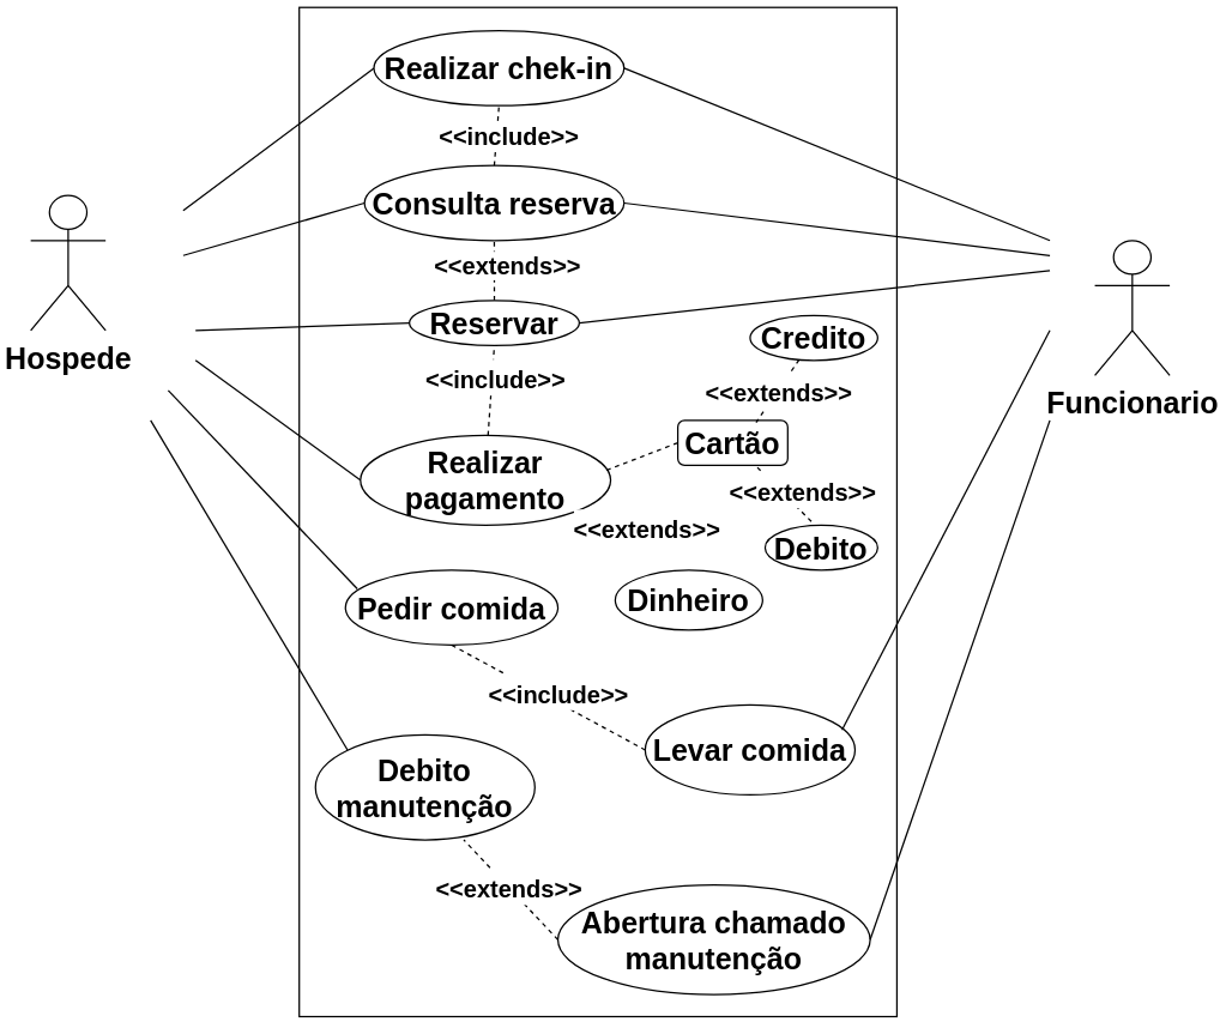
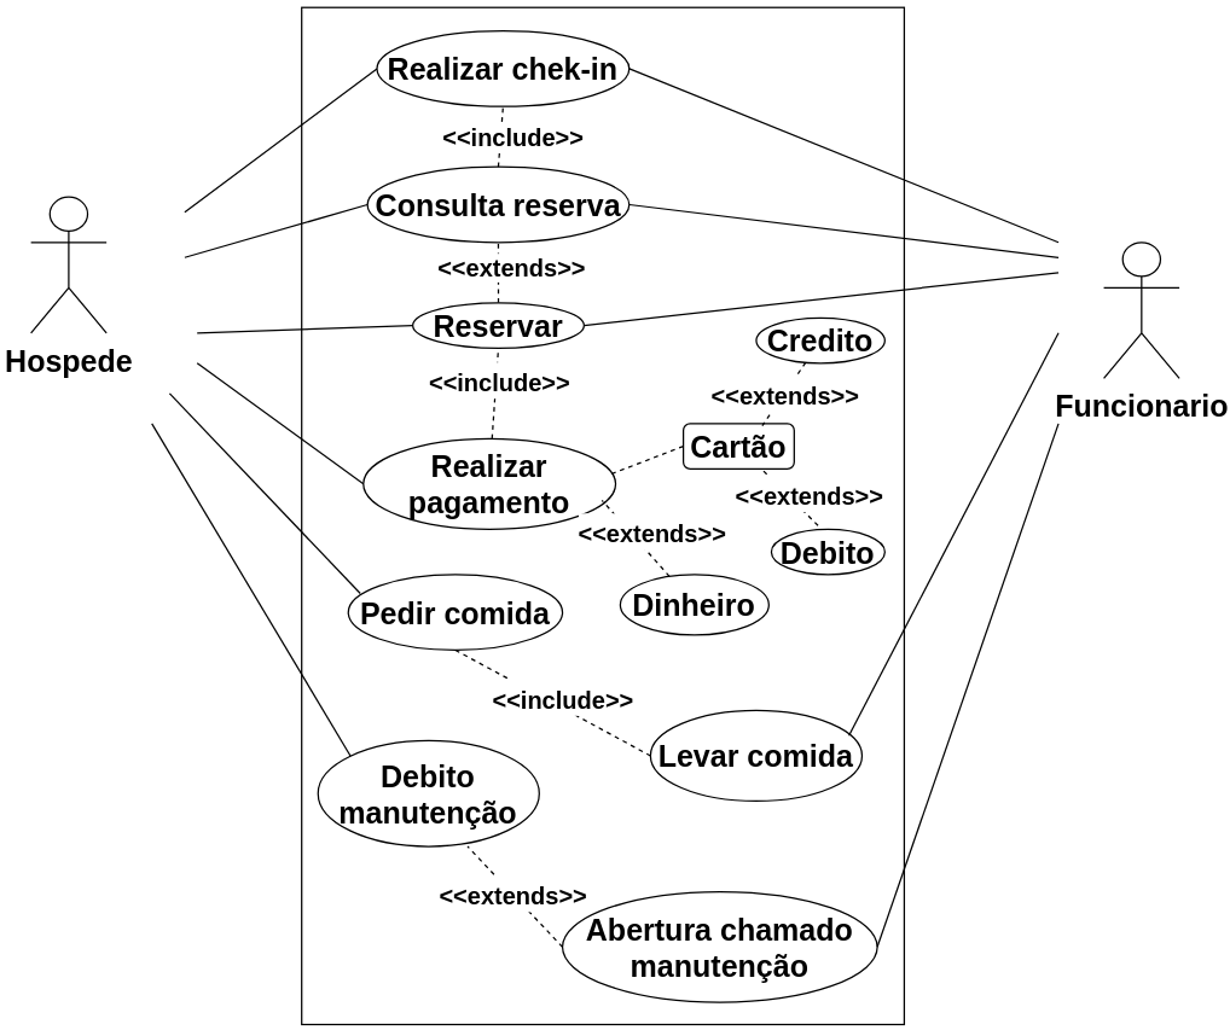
  <mxCell id="0" />
  <mxCell id="1" parent="0" />
  <mxCell id="2" value="" style="rounded=0;whiteSpace=wrap;html=1;rotation=90;movable=1;resizable=1;rotatable=1;deletable=1;editable=1;locked=0;connectable=1;fontSize=20;fontStyle=1" vertex="1" parent="1"><mxGeometry x="61.8" y="141.8" width="673.5" height="398.77" as="geometry" /></mxCell>
  <mxCell id="3" value="Hospede" style="shape=umlActor;verticalLabelPosition=bottom;verticalAlign=top;html=1;outlineConnect=0;fontSize=20;fontStyle=1" vertex="1" parent="1"><mxGeometry x="20" y="130" width="50" height="90" as="geometry" /></mxCell>
  <mxCell id="4" value="" style="endArrow=none;html=1;rounded=0;entryX=0;entryY=0.5;entryDx=0;entryDy=0;fontSize=20;fontStyle=1" edge="1" parent="1" target="5"><mxGeometry width="50" height="50" relative="1" as="geometry"><mxPoint x="121.76" y="140" as="sourcePoint" /><mxPoint x="246.94" y="265.33" as="targetPoint" /></mxGeometry></mxCell>
  <mxCell id="5" value="Realizar chek-in" style="ellipse;whiteSpace=wrap;html=1;fontSize=20;fontStyle=1" vertex="1" parent="1"><mxGeometry x="248.98" y="20" width="166.94" height="50" as="geometry" /></mxCell>
  <mxCell id="6" value="Funcionario" style="shape=umlActor;verticalLabelPosition=bottom;verticalAlign=top;html=1;outlineConnect=0;fontSize=20;fontStyle=1" vertex="1" parent="1"><mxGeometry x="730" y="160" width="50" height="90" as="geometry" /></mxCell>
  <mxCell id="7" value="Consulta reserva" style="ellipse;whiteSpace=wrap;html=1;fontSize=20;fontStyle=1" vertex="1" parent="1"><mxGeometry x="242.68" y="110" width="173.24" height="50" as="geometry" /></mxCell>
  <mxCell id="8" value="" style="endArrow=none;html=1;rounded=0;entryX=0;entryY=0.5;entryDx=0;entryDy=0;fontSize=20;fontStyle=1" edge="1" parent="1" target="7"><mxGeometry width="50" height="50" relative="1" as="geometry"><mxPoint x="121.76" y="170" as="sourcePoint" /><mxPoint x="326.94" y="170.33" as="targetPoint" /></mxGeometry></mxCell>
  <mxCell id="9" value="Pedir comida" style="ellipse;whiteSpace=wrap;html=1;fontSize=20;fontStyle=1" vertex="1" parent="1"><mxGeometry x="230" y="380" width="141.76" height="50" as="geometry" /></mxCell>
  <mxCell id="10" value="" style="endArrow=none;html=1;rounded=0;entryX=0.056;entryY=0.25;entryDx=0;entryDy=0;fontSize=20;entryPerimeter=0;fontStyle=1" edge="1" parent="1" target="9"><mxGeometry width="50" height="50" relative="1" as="geometry"><mxPoint x="111.76" y="260" as="sourcePoint" /><mxPoint x="270.1" y="362.5" as="targetPoint" /></mxGeometry></mxCell>
  <mxCell id="11" value="Realizar pagamento" style="ellipse;whiteSpace=wrap;html=1;fontSize=20;fontStyle=1" vertex="1" parent="1"><mxGeometry x="240" y="290" width="166.94" height="60" as="geometry" /></mxCell>
  <mxCell id="12" value="" style="endArrow=none;html=1;rounded=0;entryX=0;entryY=0.5;entryDx=0;entryDy=0;fontSize=20;fontStyle=1" edge="1" parent="1" target="11"><mxGeometry width="50" height="50" relative="1" as="geometry"><mxPoint x="130" y="240" as="sourcePoint" /><mxPoint x="315.1" y="400.5" as="targetPoint" /></mxGeometry></mxCell>
+ <mxCell id="13" value="" style="endArrow=none;dashed=1;html=1;rounded=0;entryX=0.946;entryY=0.681;entryDx=0;entryDy=0;entryPerimeter=0;fontSize=20;fontStyle=1" edge="1" parent="1" source="16" target="11"><mxGeometry width="50" height="50" relative="1" as="geometry"><mxPoint x="385.1" y="470" as="sourcePoint" /><mxPoint x="440.1" y="456" as="targetPoint" /></mxGeometry></mxCell>
  <mxCell id="14" value="Cartão" style="whiteSpace=wrap;html=1;fontSize=20;fontStyle=1;rounded=1;" vertex="1" parent="1"><mxGeometry x="451.76" y="280" width="73.34" height="30" as="geometry" /></mxCell>
  <mxCell id="15" value="" style="endArrow=none;dashed=1;html=1;rounded=0;exitX=0;exitY=0.5;exitDx=0;exitDy=0;entryX=0.978;entryY=0.394;entryDx=0;entryDy=0;entryPerimeter=0;fontSize=20;fontStyle=1" edge="1" parent="1" source="14" target="11"><mxGeometry width="50" height="50" relative="1" as="geometry"><mxPoint x="395.1" y="480" as="sourcePoint" /><mxPoint x="405.1" y="460" as="targetPoint" /></mxGeometry></mxCell>
  <mxCell id="16" value="Dinheiro" style="ellipse;whiteSpace=wrap;html=1;fontSize=20;fontStyle=1" vertex="1" parent="1"><mxGeometry x="410" y="380" width="98.34" height="40" as="geometry" /></mxCell>
  <mxCell id="17" value="Debito" style="ellipse;whiteSpace=wrap;html=1;fontSize=20;fontStyle=1" vertex="1" parent="1"><mxGeometry x="510" y="350" width="75.1" height="30" as="geometry" /></mxCell>
  <mxCell id="18" value="Credito" style="ellipse;whiteSpace=wrap;html=1;fontSize=20;fontStyle=1" vertex="1" parent="1"><mxGeometry x="500" y="210" width="85.1" height="30" as="geometry" /></mxCell>
  <mxCell id="19" value="" style="endArrow=none;dashed=1;html=1;rounded=0;exitX=0.411;exitY=-0.083;exitDx=0;exitDy=0;exitPerimeter=0;fontSize=20;fontStyle=1" edge="1" parent="1" source="17" target="14"><mxGeometry width="50" height="50" relative="1" as="geometry"><mxPoint x="395.1" y="530" as="sourcePoint" /><mxPoint x="445.1" y="480" as="targetPoint" /></mxGeometry></mxCell>
  <mxCell id="20" value="&lt;font style=&quot;font-size: 16px;&quot;&gt;&amp;lt;&amp;lt;extends&amp;gt;&amp;gt;&lt;/font&gt;" style="edgeLabel;html=1;align=center;verticalAlign=middle;resizable=0;points=[];fontSize=20;fontStyle=1" vertex="1" connectable="0" parent="19"><mxGeometry x="-0.475" y="1" relative="1" as="geometry"><mxPoint x="4" y="-13" as="offset" /></mxGeometry></mxCell>
  <mxCell id="21" value="" style="endArrow=none;dashed=1;html=1;rounded=0;entryX=0.712;entryY=0.045;entryDx=0;entryDy=0;entryPerimeter=0;fontSize=20;fontStyle=1" edge="1" parent="1" source="18" target="14"><mxGeometry width="50" height="50" relative="1" as="geometry"><mxPoint x="415.1" y="530" as="sourcePoint" /><mxPoint x="465.1" y="480" as="targetPoint" /></mxGeometry></mxCell>
  <mxCell id="22" value="" style="endArrow=none;dashed=1;html=1;rounded=0;entryX=0.5;entryY=1;entryDx=0;entryDy=0;fontSize=20;fontStyle=1" edge="1" parent="1" source="23" target="7"><mxGeometry width="50" height="50" relative="1" as="geometry"><mxPoint x="336.94" y="245.33" as="sourcePoint" /><mxPoint x="386.94" y="195.33" as="targetPoint" /></mxGeometry></mxCell>
  <mxCell id="23" value="Reservar" style="ellipse;whiteSpace=wrap;html=1;fontSize=20;fontStyle=1" vertex="1" parent="1"><mxGeometry x="272.68" y="200" width="113.34" height="30" as="geometry" /></mxCell>
  <mxCell id="24" value="&lt;font style=&quot;font-size: 16px;&quot;&gt;&amp;lt;&amp;lt;extends&amp;gt;&amp;gt;&lt;/font&gt;" style="edgeLabel;html=1;align=center;verticalAlign=middle;resizable=0;points=[];fontSize=16;fontStyle=1" vertex="1" connectable="0" parent="1"><mxGeometry x="329.35" y="180.004" as="geometry"><mxPoint x="8" y="-4" as="offset" /></mxGeometry></mxCell>
  <mxCell id="25" value="" style="endArrow=none;dashed=1;html=1;rounded=0;entryX=0.5;entryY=1;entryDx=0;entryDy=0;fontSize=20;fontStyle=1" edge="1" parent="1" source="11" target="23"><mxGeometry width="50" height="50" relative="1" as="geometry"><mxPoint x="390.1" y="460" as="sourcePoint" /><mxPoint x="435.1" y="400" as="targetPoint" /></mxGeometry></mxCell>
  <mxCell id="26" value="&lt;font style=&quot;font-size: 16px;&quot;&gt;&amp;lt;&amp;lt;include&amp;gt;&amp;gt;&lt;/font&gt;" style="edgeLabel;html=1;align=center;verticalAlign=middle;resizable=0;points=[];fontSize=20;fontStyle=1" vertex="1" connectable="0" parent="1"><mxGeometry x="329.35" y="250.004" as="geometry" /></mxCell>
  <mxCell id="27" value="" style="endArrow=none;dashed=1;html=1;rounded=0;entryX=0.5;entryY=1;entryDx=0;entryDy=0;exitX=0.5;exitY=0;exitDx=0;exitDy=0;fontSize=20;fontStyle=1" edge="1" parent="1" source="7" target="5"><mxGeometry width="50" height="50" relative="1" as="geometry"><mxPoint x="331.94" y="195.33" as="sourcePoint" /><mxPoint x="381.94" y="145.33" as="targetPoint" /></mxGeometry></mxCell>
  <mxCell id="28" value="&lt;font style=&quot;font-size: 16px;&quot;&gt;&amp;lt;&amp;lt;include&amp;gt;&amp;gt;&lt;/font&gt;" style="edgeLabel;html=1;align=center;verticalAlign=middle;resizable=0;points=[];fontSize=16;fontStyle=1" vertex="1" connectable="0" parent="1"><mxGeometry x="338.43" y="90.004" as="geometry" /></mxCell>
  <mxCell id="29" value="Abertura chamado manutenção" style="ellipse;whiteSpace=wrap;html=1;fontSize=20;fontStyle=1" vertex="1" parent="1"><mxGeometry x="371.76" y="590" width="208.34" height="73.21" as="geometry" /></mxCell>
  <mxCell id="30" value="" style="endArrow=none;html=1;rounded=0;exitX=1;exitY=0.5;exitDx=0;exitDy=0;fontSize=20;fontStyle=1" edge="1" parent="1" source="29"><mxGeometry width="50" height="50" relative="1" as="geometry"><mxPoint x="593.34" y="380" as="sourcePoint" /><mxPoint x="700" y="280" as="targetPoint" /></mxGeometry></mxCell>
  <mxCell id="31" value="" style="endArrow=none;html=1;rounded=0;exitX=1;exitY=0.5;exitDx=0;exitDy=0;fontSize=20;fontStyle=1" edge="1" parent="1" source="5"><mxGeometry width="50" height="50" relative="1" as="geometry"><mxPoint x="585.18" y="235.33" as="sourcePoint" /><mxPoint x="700" y="160" as="targetPoint" /></mxGeometry></mxCell>
  <mxCell id="32" value="" style="endArrow=none;html=1;rounded=0;exitX=1;exitY=0.5;exitDx=0;exitDy=0;fontSize=20;fontStyle=1" edge="1" parent="1" source="7"><mxGeometry width="50" height="50" relative="1" as="geometry"><mxPoint x="595.18" y="245.33" as="sourcePoint" /><mxPoint x="700" y="170" as="targetPoint" /></mxGeometry></mxCell>
  <mxCell id="33" value="Levar comida" style="ellipse;whiteSpace=wrap;html=1;fontSize=20;fontStyle=1" vertex="1" parent="1"><mxGeometry x="430" y="470" width="140" height="60" as="geometry" /></mxCell>
  <mxCell id="34" value="" style="endArrow=none;html=1;rounded=0;exitX=0.938;exitY=0.277;exitDx=0;exitDy=0;exitPerimeter=0;fontSize=20;fontStyle=1" edge="1" parent="1" source="33"><mxGeometry width="50" height="50" relative="1" as="geometry"><mxPoint x="595.18" y="255.33" as="sourcePoint" /><mxPoint x="700" y="220" as="targetPoint" /></mxGeometry></mxCell>
  <mxCell id="35" value="" style="endArrow=none;dashed=1;html=1;rounded=0;entryX=0;entryY=0.5;entryDx=0;entryDy=0;exitX=0.5;exitY=1;exitDx=0;exitDy=0;fontSize=20;fontStyle=1" edge="1" parent="1" source="9" target="33"><mxGeometry width="50" height="50" relative="1" as="geometry"><mxPoint x="355.1" y="650" as="sourcePoint" /><mxPoint x="405.1" y="600" as="targetPoint" /></mxGeometry></mxCell>
  <mxCell id="36" value="" style="endArrow=none;html=1;rounded=0;entryX=0;entryY=0.5;entryDx=0;entryDy=0;fontSize=20;fontStyle=1" edge="1" parent="1" target="23"><mxGeometry width="50" height="50" relative="1" as="geometry"><mxPoint x="130" y="220" as="sourcePoint" /><mxPoint x="305.1" y="320" as="targetPoint" /></mxGeometry></mxCell>
  <mxCell id="37" value="" style="endArrow=none;html=1;rounded=0;exitX=1;exitY=0.5;exitDx=0;exitDy=0;fontSize=20;fontStyle=1" edge="1" parent="1" source="23"><mxGeometry width="50" height="50" relative="1" as="geometry"><mxPoint x="575.18" y="215.33" as="sourcePoint" /><mxPoint x="700" y="180" as="targetPoint" /></mxGeometry></mxCell>
  <mxCell id="38" value="Debito manutenção" style="ellipse;whiteSpace=wrap;html=1;fontSize=20;fontStyle=1" vertex="1" parent="1"><mxGeometry x="210" y="490" width="146.38" height="70" as="geometry" /></mxCell>
  <mxCell id="39" value="" style="endArrow=none;html=1;rounded=0;exitX=0;exitY=0;exitDx=0;exitDy=0;fontSize=20;fontStyle=1" edge="1" parent="1" source="38"><mxGeometry width="50" height="50" relative="1" as="geometry"><mxPoint x="160" y="470" as="sourcePoint" /><mxPoint x="100" y="280" as="targetPoint" /></mxGeometry></mxCell>
  <mxCell id="40" value="" style="endArrow=none;dashed=1;html=1;rounded=0;exitX=0;exitY=0.5;exitDx=0;exitDy=0;entryX=0.676;entryY=1;entryDx=0;entryDy=0;fontSize=20;entryPerimeter=0;fontStyle=1" edge="1" parent="1" source="29" target="38"><mxGeometry width="50" height="50" relative="1" as="geometry"><mxPoint x="420.1" y="650" as="sourcePoint" /><mxPoint x="375.1" y="610" as="targetPoint" /></mxGeometry></mxCell>
  <mxCell id="41" value="&lt;font style=&quot;font-size: 16px;&quot;&gt;&amp;lt;&amp;lt;extends&amp;gt;&amp;gt;&lt;/font&gt;" style="edgeLabel;html=1;align=center;verticalAlign=middle;resizable=0;points=[];fontSize=20;fontStyle=1" vertex="1" connectable="0" parent="1"><mxGeometry x="518.441" y="259.996" as="geometry" /></mxCell>
  <mxCell id="42" value="&lt;font style=&quot;font-size: 16px;&quot;&gt;&amp;lt;&amp;lt;extends&amp;gt;&amp;gt;&lt;/font&gt;" style="edgeLabel;html=1;align=center;verticalAlign=middle;resizable=0;points=[];fontSize=20;fontStyle=1" vertex="1" connectable="0" parent="1"><mxGeometry x="430.003" y="350.004" as="geometry" /></mxCell>
  <mxCell id="43" value="&lt;font style=&quot;font-size: 16px;&quot;&gt;&amp;lt;&amp;lt;include&amp;gt;&amp;gt;&lt;/font&gt;" style="edgeLabel;html=1;align=center;verticalAlign=middle;resizable=0;points=[];fontSize=20;fontStyle=1" vertex="1" connectable="0" parent="1"><mxGeometry x="371.76" y="460.004" as="geometry" /></mxCell>
  <mxCell id="44" value="&lt;font style=&quot;font-size: 16px;&quot;&gt;&amp;lt;&amp;lt;extends&amp;gt;&amp;gt;&lt;/font&gt;" style="edgeLabel;html=1;align=center;verticalAlign=middle;resizable=0;points=[];fontSize=20;fontStyle=1" vertex="1" connectable="0" parent="1"><mxGeometry x="338.433" y="590.004" as="geometry" /></mxCell>
